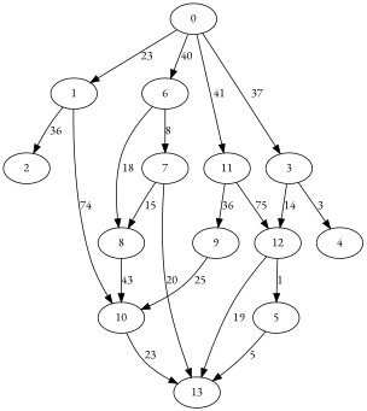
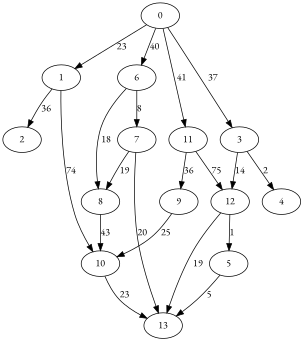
  digraph {
    fontname="EB Garamond"
    node [fontname="EB Garamond"]
    edge [fontname="EB Garamond"]
    0
    1
    3
    6
    11
    2
    10
    4
    12
    7
    8
    9
    13
    5
    0 -> 1 [label=23]
    0 -> 3 [label=37]
    0 -> 6 [label=40]
    0 -> 11 [label=41]
    1 -> 2 [label=36]
    1 -> 10 [label=74]
-   3 -> 4 [label=3]
+   3 -> 4 [label=2]
    3 -> 12 [label=14]
    6 -> 7 [label=8]
    6 -> 8 [label=18]
    11 -> 12 [label=75]
    11 -> 9 [label=36]
    10 -> 13 [label=23]
    12 -> 13 [label=19]
    12 -> 5 [label=1]
-   7 -> 8 [label=15]
+   7 -> 8 [label=19]
    7 -> 13 [label=20]
    8 -> 10 [label=43]
    9 -> 10 [label=25]
    5 -> 13 [label=5]
  }
